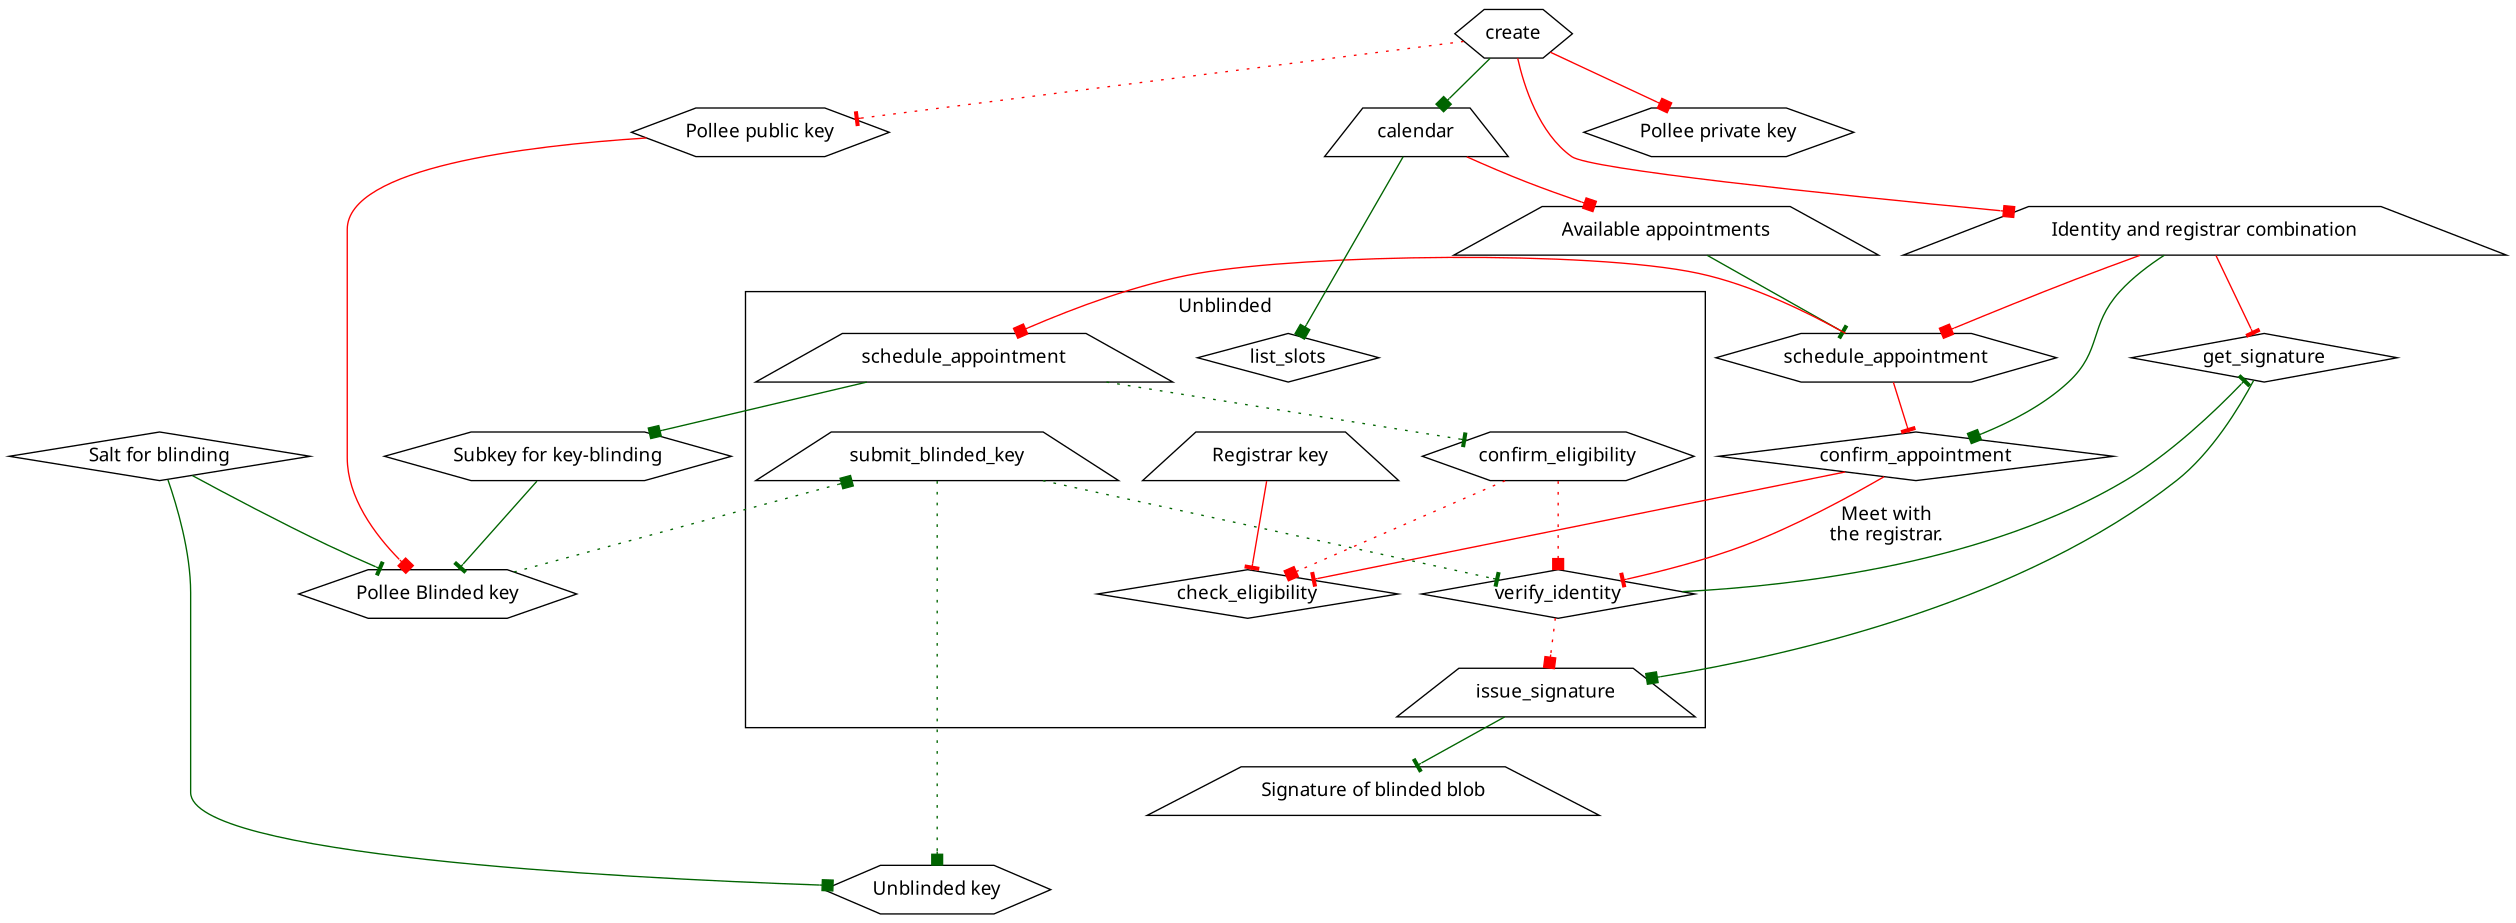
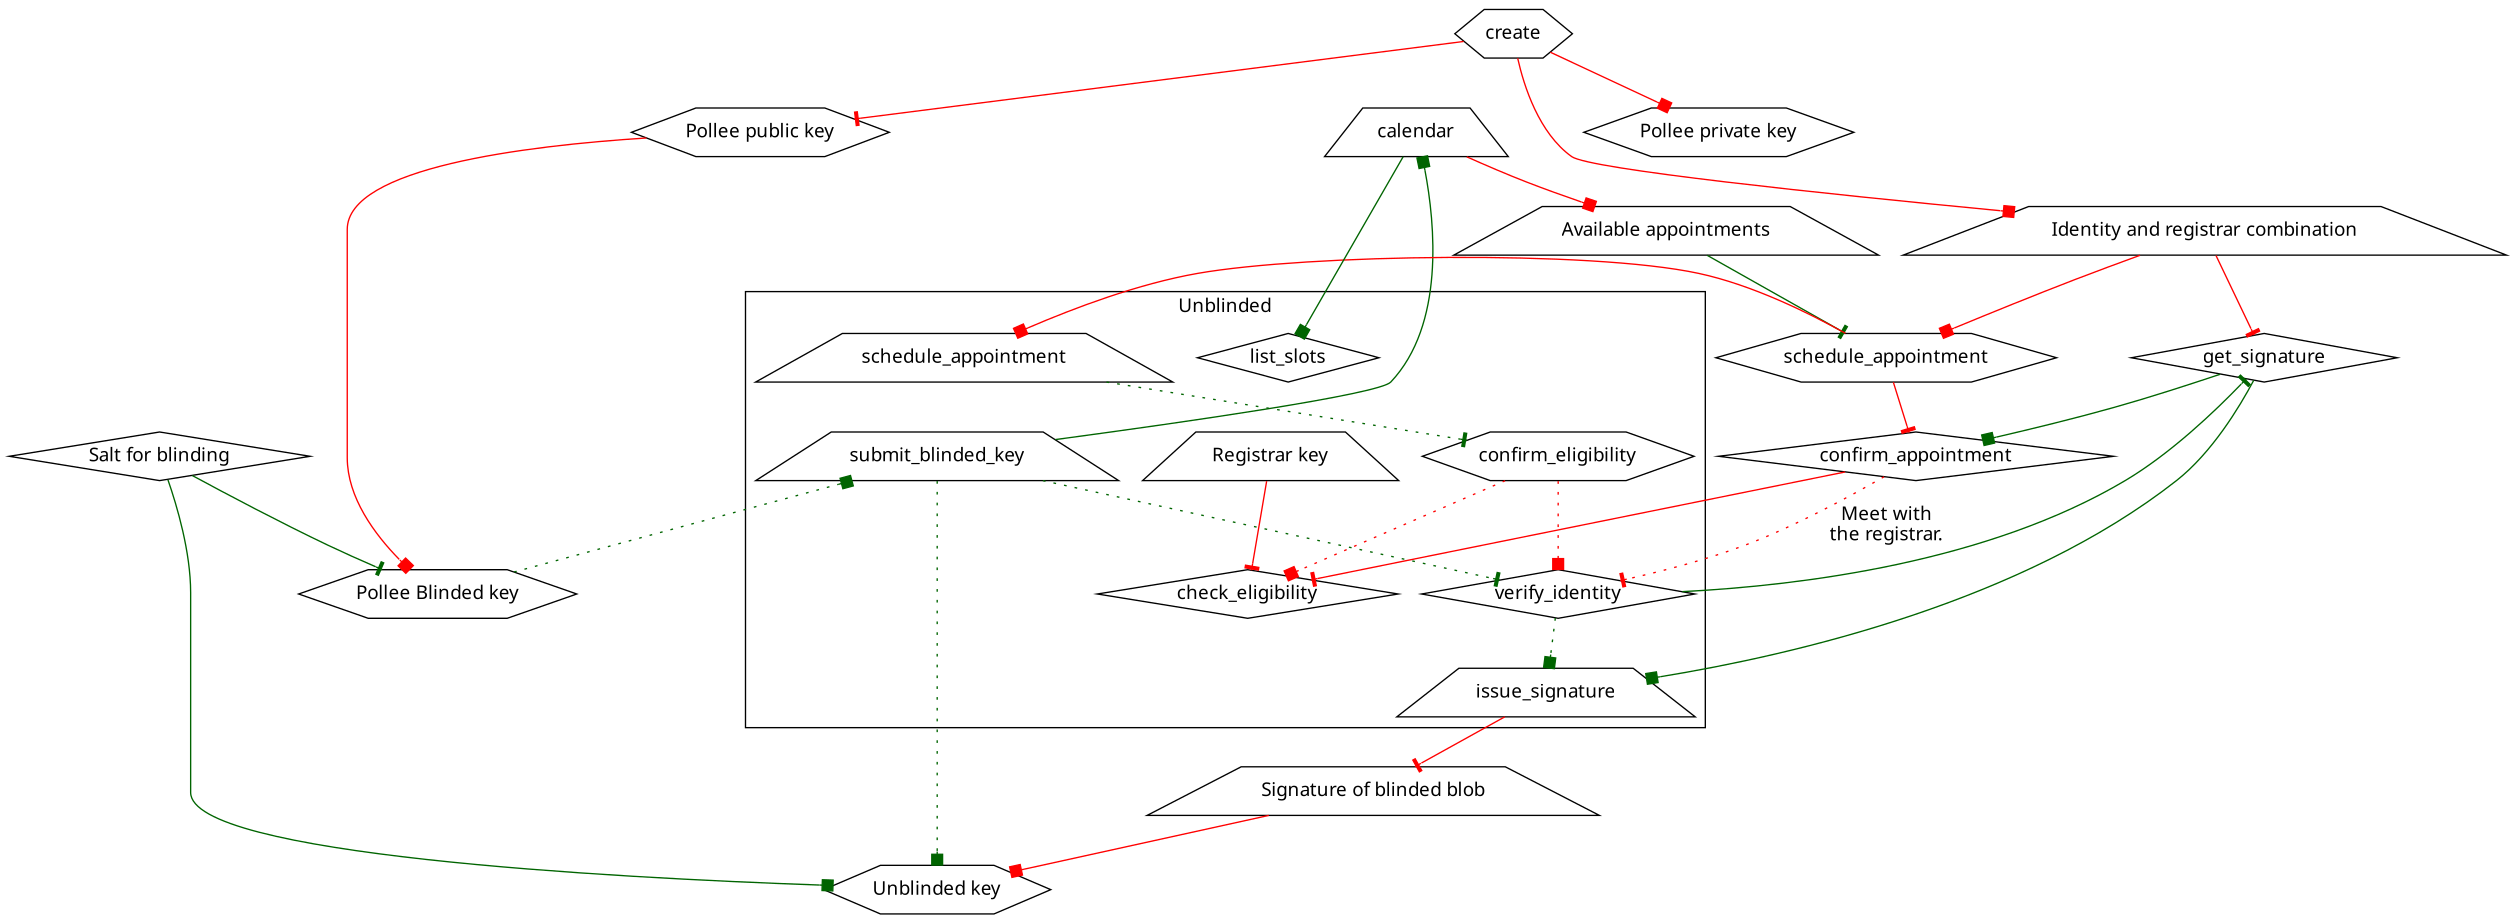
  digraph {
    fontname="Noto Sans"
    node [fontname="Noto Sans" shape=trapezium]
    edge [arrowhead=box color=red fontname="Noto Sans"]
    n1 [label=list_slots shape=diamond]
    n2 [label=schedule_appointment]
    n3 [label=confirm_eligibility shape=hexagon]
    n4 [label=verify_identity shape=diamond]
    n5 [label=issue_signature]
    n6 [label=check_eligibility shape=diamond]
    n7 [label=submit_blinded_key]
    n8 [label="Registrar key"]
-   n9 [label="Subkey for key-blinding" shape=hexagon]
    get_signature [shape=diamond]
    n11 [label="Signature of blinded blob"]
    n12 [label="Unblinded key" shape=hexagon]
    n13 [label="Available appointments"]
    schedule_appointment [shape=hexagon]
    n15 [label="Pollee Blinded key" shape=hexagon]
    create [shape=hexagon]
    n17 [label="Identity and registrar combination"]
    n18 [label="Pollee public key" shape=hexagon]
    n19 [label="Pollee private key" shape=hexagon]
    calendar
    confirm_appointment [shape=diamond]
    n22 [label="Salt for blinding" shape=diamond]
    subgraph cluster_1 {
      label=Unblinded
      n1
      n2
      n3
      n4
      n5
      n6
      n7
      n8
    }
    n2 -> n3 [arrowhead=tee color=darkgreen style=dotted]
-   n2 -> n9 [color=darkgreen]
    n3 -> n4 [style=dotted]
    n3 -> n6 [style=dotted]
-   n4 -> n5 [style=dotted]
+   n4 -> n5 [color=darkgreen style=dotted]
    n4 -> get_signature [arrowhead=tee color=darkgreen]
-   n5 -> n11 [arrowhead=tee color=darkgreen]
+   n5 -> n11 [arrowhead=tee]
    n7 -> n4 [arrowhead=tee color=darkgreen style=dotted]
    n7 -> n12 [color=darkgreen style=dotted]
    n8 -> n6 [arrowhead=tee]
-   n9 -> n15 [arrowhead=tee color=darkgreen]
    get_signature -> n5 [color=darkgreen]
+   n11 -> n12
    n13 -> schedule_appointment [arrowhead=tee color=darkgreen]
    schedule_appointment -> n2
    schedule_appointment -> confirm_appointment [arrowhead=tee]
    n15 -> n7 [color=darkgreen style=dotted]
    create -> n17
-   create -> n18 [arrowhead=tee style=dotted]
+   create -> n18 [arrowhead=tee]
    create -> n19
-   create -> calendar [color=darkgreen]
+   n7 -> calendar [color=darkgreen]
    n17 -> get_signature [arrowhead=tee]
    n17 -> schedule_appointment
-   n17 -> confirm_appointment [color=darkgreen]
+   get_signature -> confirm_appointment [color=darkgreen]
    n18 -> n15
    calendar -> n1 [color=darkgreen]
    calendar -> n13
-   confirm_appointment -> n4 [arrowhead=tee label="Meet with\nthe registrar."]
+   confirm_appointment -> n4 [arrowhead=tee label="Meet with\nthe registrar." style=dotted]
    confirm_appointment -> n6 [arrowhead=tee]
    n22 -> n12 [color=darkgreen]
    n22 -> n15 [arrowhead=tee color=darkgreen]
  }
